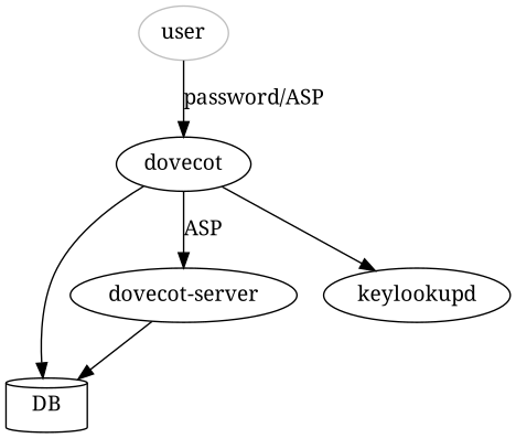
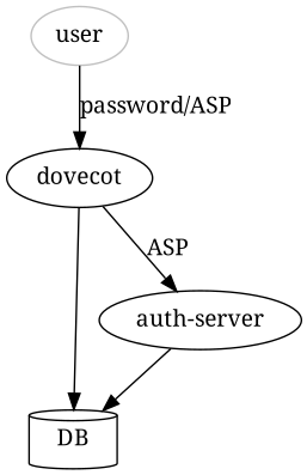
  digraph {
    fontname="Noto Serif"
    node [fontname="Noto Serif"]
    edge [fontname="Noto Serif"]
    user [color=gray]
    dovecot
    DB [shape=cylinder]
-   "auth-server" [label="dovecot-server"]
-   keylookupd
+   "auth-server"
    subgraph sub_1 {
      rank=min
      user
    }
    user -> dovecot [label="password/ASP"]
    dovecot -> DB
    dovecot -> "auth-server" [label=ASP]
-   dovecot -> keylookupd
    "auth-server" -> DB
  }
